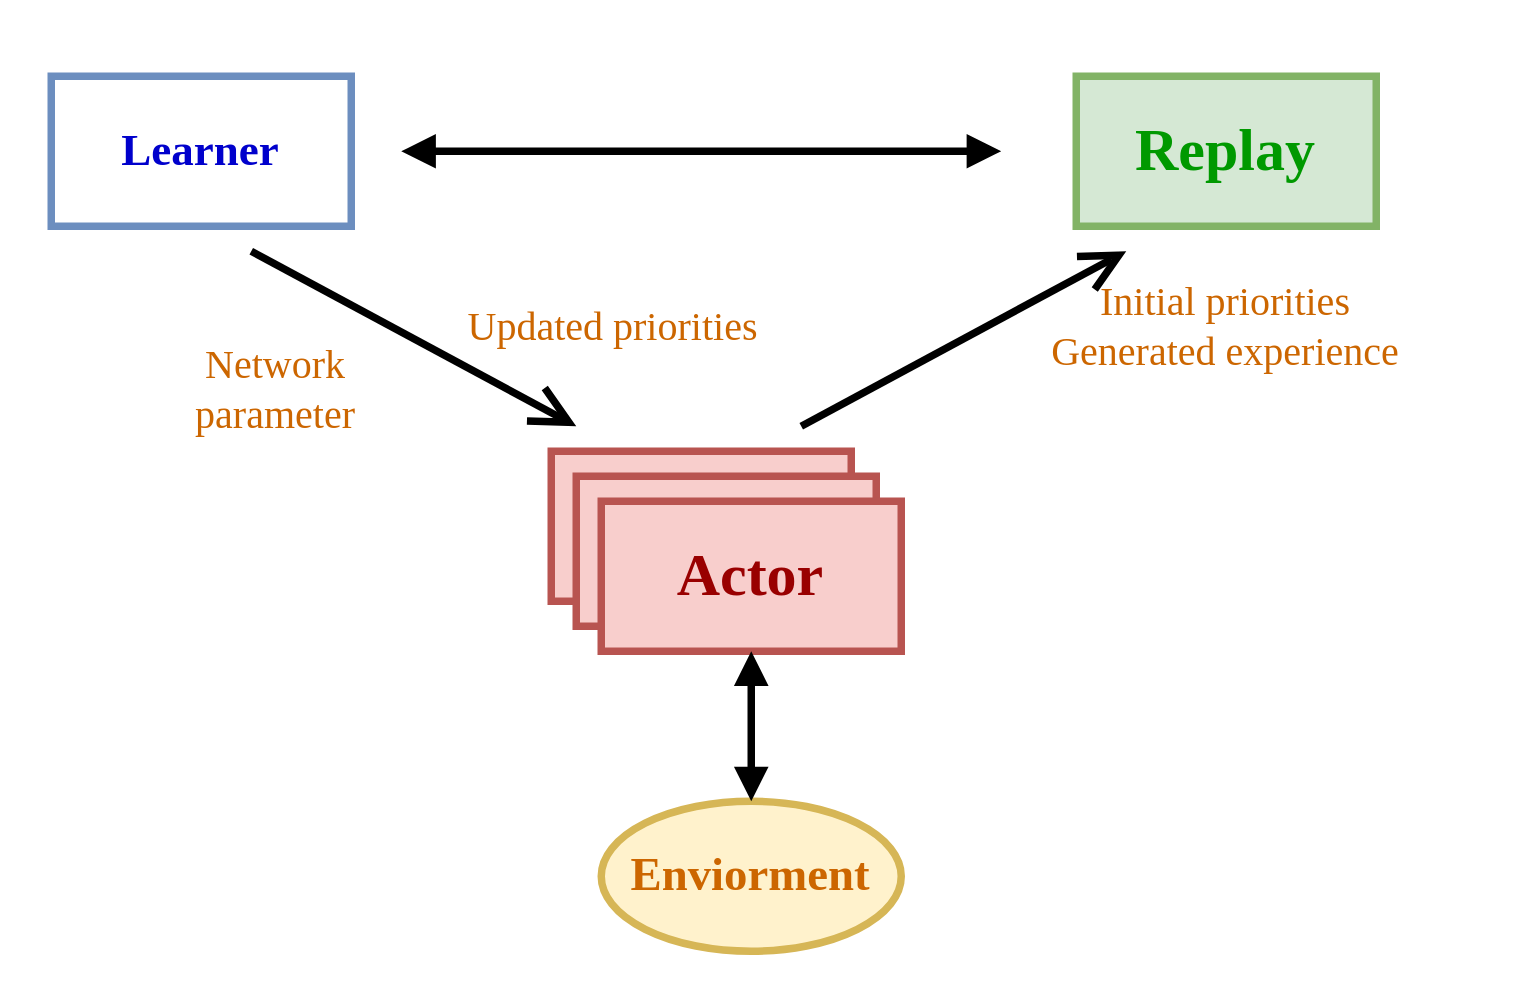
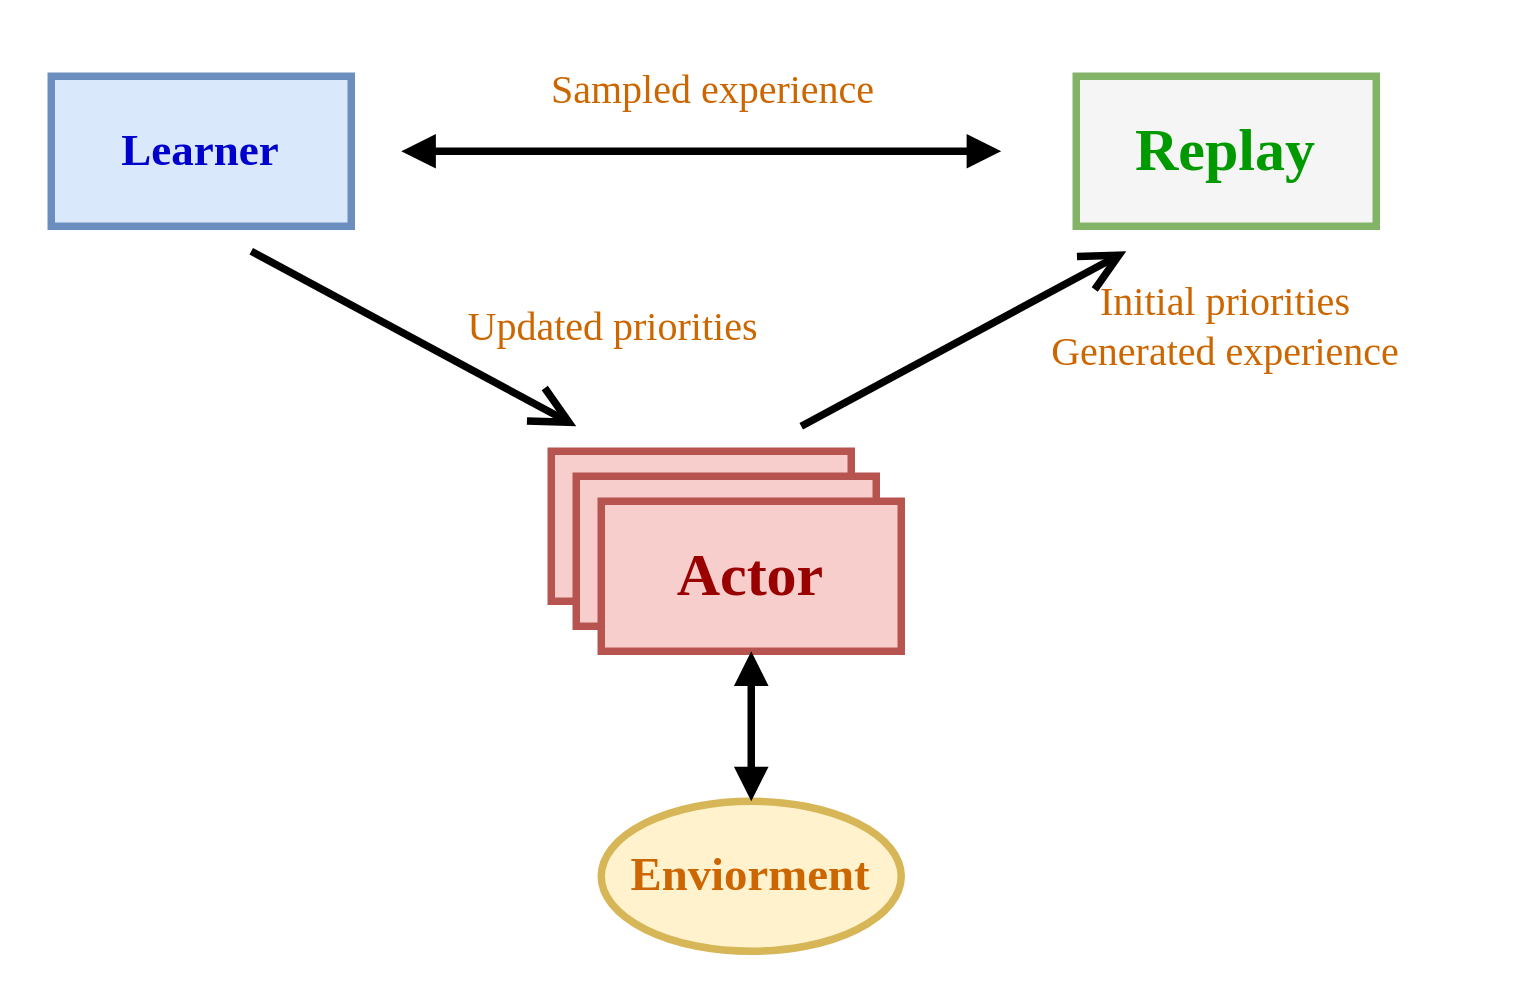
  <mxCell id="0" />
  <mxCell id="1" parent="0" />
- <mxCell id="2" value="&lt;h2&gt;&lt;font color=&quot;#0000cc&quot; face=&quot;Comic Sans MS&quot;&gt;Learner&lt;/font&gt;&lt;/h2&gt;" parent="1" style="rounded=0;whiteSpace=wrap;html=1;shadow=0;strokeWidth=3;fillColor=#ffffff;strokeColor=#6c8ebf;" vertex="1"><mxGeometry as="geometry" x="20" y="30" width="120" height="60" /></mxCell>
- <mxCell id="3" value="&lt;h2&gt;&lt;font color=&quot;#009900&quot;&gt;Replay&lt;/font&gt;&lt;/h2&gt;" parent="1" style="rounded=0;whiteSpace=wrap;html=1;shadow=0;fontFamily=Comic Sans MS;fontSize=16;strokeWidth=3;fillColor=#d5e8d4;strokeColor=#82b366;" vertex="1"><mxGeometry as="geometry" x="430" y="30" width="120" height="60" /></mxCell>
+ <mxCell id="2" value="&lt;h2&gt;&lt;font color=&quot;#0000cc&quot; face=&quot;Comic Sans MS&quot;&gt;Learner&lt;/font&gt;&lt;/h2&gt;" parent="1" style="rounded=0;whiteSpace=wrap;html=1;shadow=0;strokeWidth=3;fillColor=#dae8fc;strokeColor=#6c8ebf;" vertex="1"><mxGeometry as="geometry" x="20" y="30" width="120" height="60" /></mxCell>
+ <mxCell id="3" value="&lt;h2&gt;&lt;font color=&quot;#009900&quot;&gt;Replay&lt;/font&gt;&lt;/h2&gt;" parent="1" style="rounded=0;whiteSpace=wrap;html=1;shadow=0;fontFamily=Comic Sans MS;fontSize=16;strokeWidth=3;fillColor=#f5f5f5;strokeColor=#82b366;" vertex="1"><mxGeometry as="geometry" x="430" y="30" width="120" height="60" /></mxCell>
  <mxCell id="4" value="&lt;h2&gt;&lt;font color=&quot;#990000&quot;&gt;Actor&lt;/font&gt;&lt;/h2&gt;" parent="1" style="rounded=0;whiteSpace=wrap;html=1;shadow=0;fontFamily=Comic Sans MS;fontSize=16;strokeWidth=3;fillColor=#f8cecc;strokeColor=#b85450;" vertex="1"><mxGeometry as="geometry" x="220" y="180" width="120" height="60" /></mxCell>
  <mxCell id="5" value="&lt;h2&gt;&lt;font color=&quot;#990000&quot;&gt;Actor&lt;/font&gt;&lt;/h2&gt;" parent="1" style="rounded=0;whiteSpace=wrap;html=1;shadow=0;fontFamily=Comic Sans MS;fontSize=16;strokeWidth=3;fillColor=#f8cecc;strokeColor=#b85450;" vertex="1"><mxGeometry as="geometry" x="230" y="190" width="120" height="60" /></mxCell>
  <mxCell id="6" value="&lt;h2&gt;&lt;font color=&quot;#990000&quot;&gt;Actor&lt;/font&gt;&lt;/h2&gt;" parent="1" style="rounded=0;whiteSpace=wrap;html=1;shadow=0;fontFamily=Comic Sans MS;fontSize=16;strokeWidth=3;fillColor=#f8cecc;strokeColor=#b85450;" vertex="1"><mxGeometry as="geometry" x="240" y="200" width="120" height="60" /></mxCell>
  <mxCell id="7" value="&lt;h3&gt;&lt;font color=&quot;#cc6600&quot;&gt;Enviorment&lt;/font&gt;&lt;/h3&gt;" parent="1" style="ellipse;whiteSpace=wrap;html=1;shadow=0;fontFamily=Comic Sans MS;fontSize=16;strokeWidth=3;fillColor=#fff2cc;strokeColor=#d6b656;" vertex="1"><mxGeometry as="geometry" x="240" y="320" width="120" height="60" /></mxCell>
  <mxCell id="8" value="" parent="1" style="endArrow=block;startArrow=block;endFill=1;startFill=1;html=1;rounded=0;fontFamily=Comic Sans MS;fontSize=16;fontColor=#CC6600;strokeWidth=3;entryX=0.5;entryY=0;entryDx=0;entryDy=0;exitX=0.5;exitY=1;exitDx=0;exitDy=0;" target="7" edge="1" source="6"><mxGeometry as="geometry" width="160" relative="1"><mxPoint as="sourcePoint" x="250" y="210" /><mxPoint as="targetPoint" x="410" y="210" /></mxGeometry></mxCell>
  <mxCell id="9" value="" parent="1" style="endArrow=block;startArrow=block;endFill=1;startFill=1;html=1;rounded=0;fontFamily=Comic Sans MS;fontSize=16;fontColor=#CC6600;strokeWidth=3;" edge="1"><mxGeometry as="geometry" width="160" relative="1"><mxPoint as="sourcePoint" x="160" y="60" /><mxPoint as="targetPoint" x="400" y="60" /></mxGeometry></mxCell>
  <mxCell id="10" value="Updated priorities" parent="1" style="text;html=1;strokeColor=none;fillColor=none;align=center;verticalAlign=middle;whiteSpace=wrap;rounded=0;shadow=0;fontFamily=Comic Sans MS;fontSize=16;fontColor=#CC6600;" vertex="1"><mxGeometry x="170" y="115" as="geometry" width="150" height="30" /></mxCell>
+ <mxCell id="11" value="Sampled experience" parent="1" style="text;html=1;strokeColor=none;fillColor=none;align=center;verticalAlign=middle;whiteSpace=wrap;rounded=0;shadow=0;fontFamily=Comic Sans MS;fontSize=16;fontColor=#CC6600;" vertex="1"><mxGeometry as="geometry" x="200" y="20" width="170" height="30" /></mxCell>
  <mxCell id="12" value="" parent="1" style="endArrow=open;endFill=1;endSize=12;html=1;rounded=0;fontFamily=Comic Sans MS;fontSize=16;fontColor=#CC6600;strokeWidth=3;" edge="1"><mxGeometry as="geometry" width="160" relative="1"><mxPoint as="sourcePoint" x="100" y="100" /><mxPoint as="targetPoint" x="230" y="170" /></mxGeometry></mxCell>
  <mxCell id="13" value="" parent="1" style="endArrow=open;endFill=1;endSize=12;html=1;rounded=0;fontFamily=Comic Sans MS;fontSize=16;fontColor=#CC6600;strokeWidth=3;" edge="1"><mxGeometry as="geometry" width="160" relative="1"><mxPoint as="sourcePoint" x="320" y="170" /><mxPoint as="targetPoint" x="450" y="100" /></mxGeometry></mxCell>
- <mxCell id="14" value="Network parameter" parent="1" style="text;html=1;strokeColor=none;fillColor=none;align=center;verticalAlign=middle;whiteSpace=wrap;rounded=0;shadow=0;fontFamily=Comic Sans MS;fontSize=16;fontColor=#CC6600;" vertex="1"><mxGeometry as="geometry" x="80" y="140" width="60" height="30" /></mxCell>
  <mxCell id="15" value="&lt;div&gt;Initial priorities&lt;/div&gt;&lt;div&gt;Generated experience&lt;/div&gt;" parent="1" style="text;html=1;strokeColor=none;fillColor=none;align=center;verticalAlign=middle;whiteSpace=wrap;rounded=0;shadow=0;fontFamily=Comic Sans MS;fontSize=16;fontColor=#CC6600;" vertex="1"><mxGeometry x="390" y="115" as="geometry" width="200" height="30" /></mxCell>
